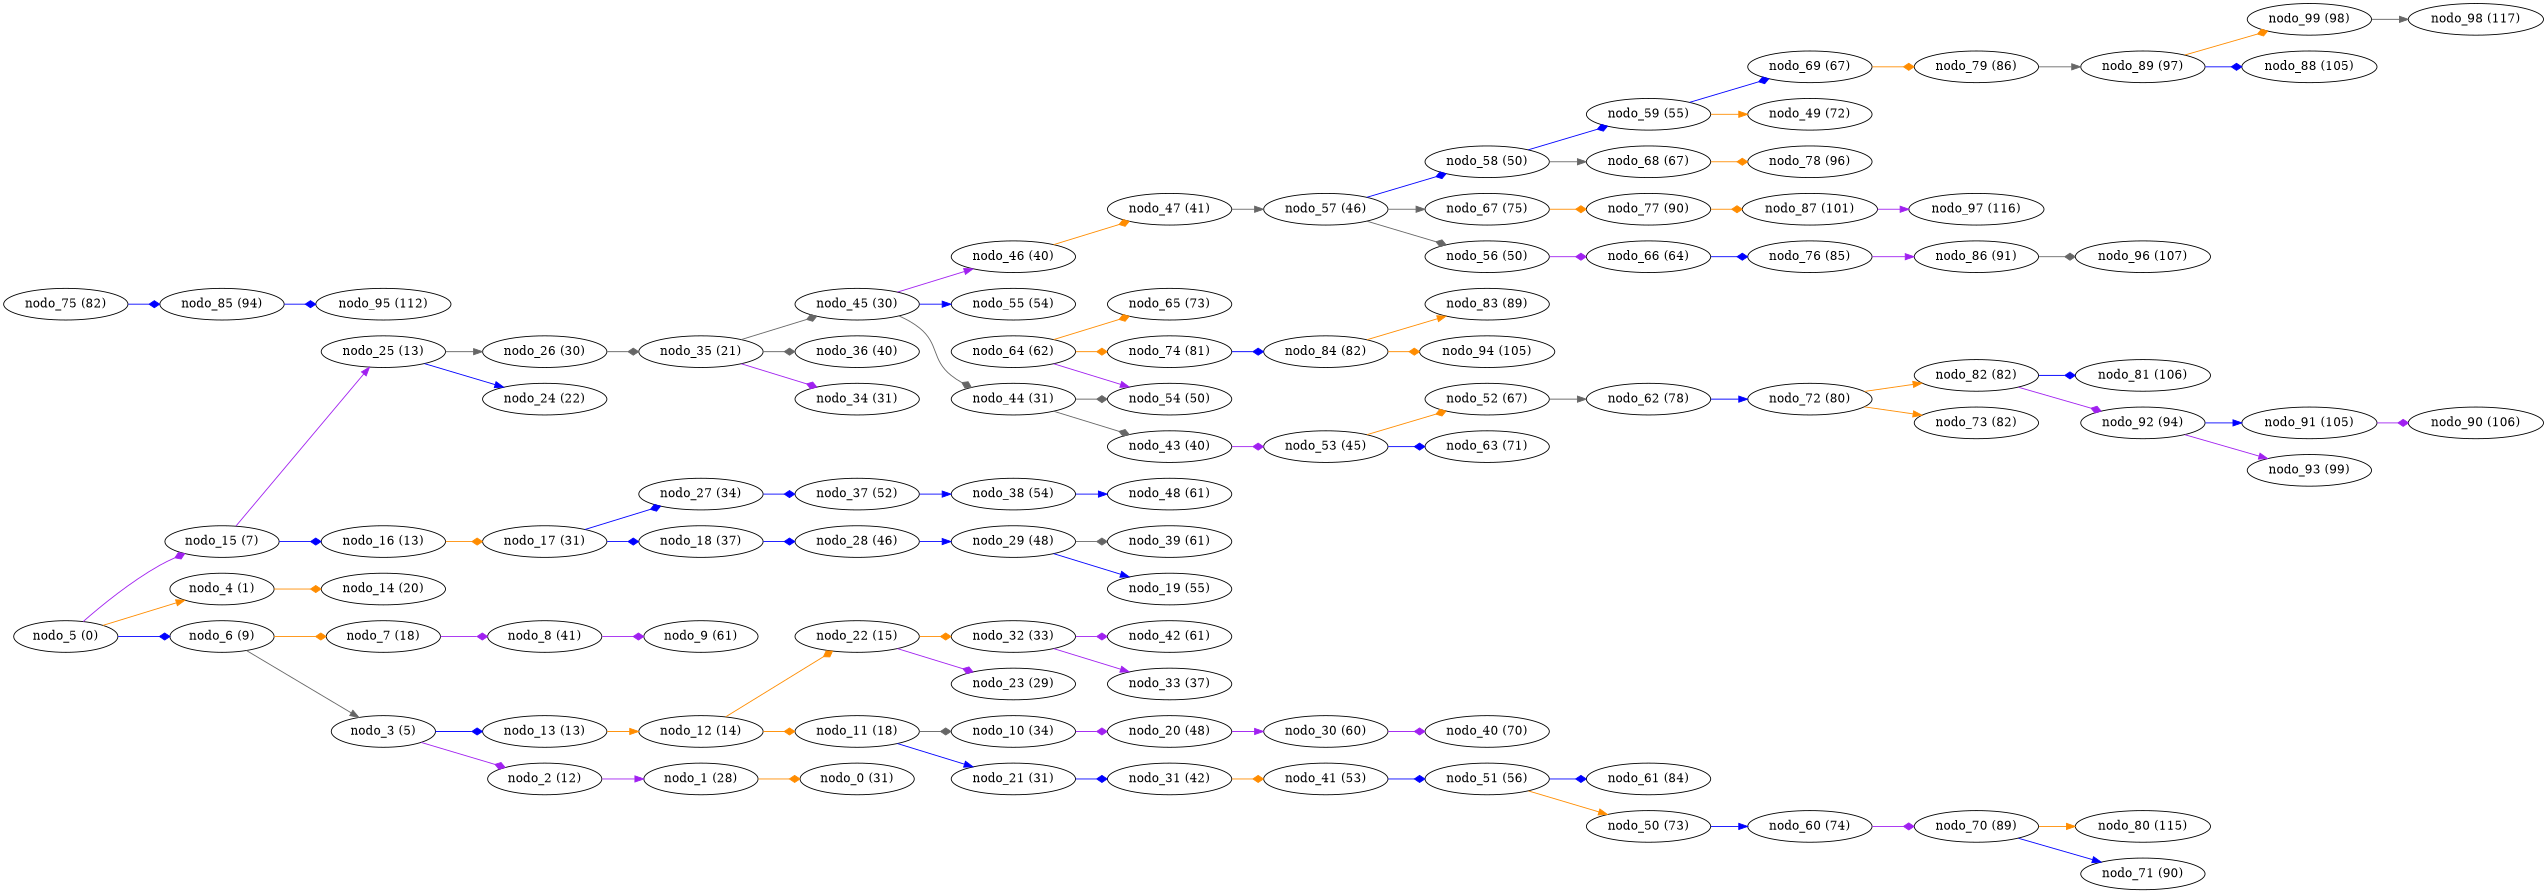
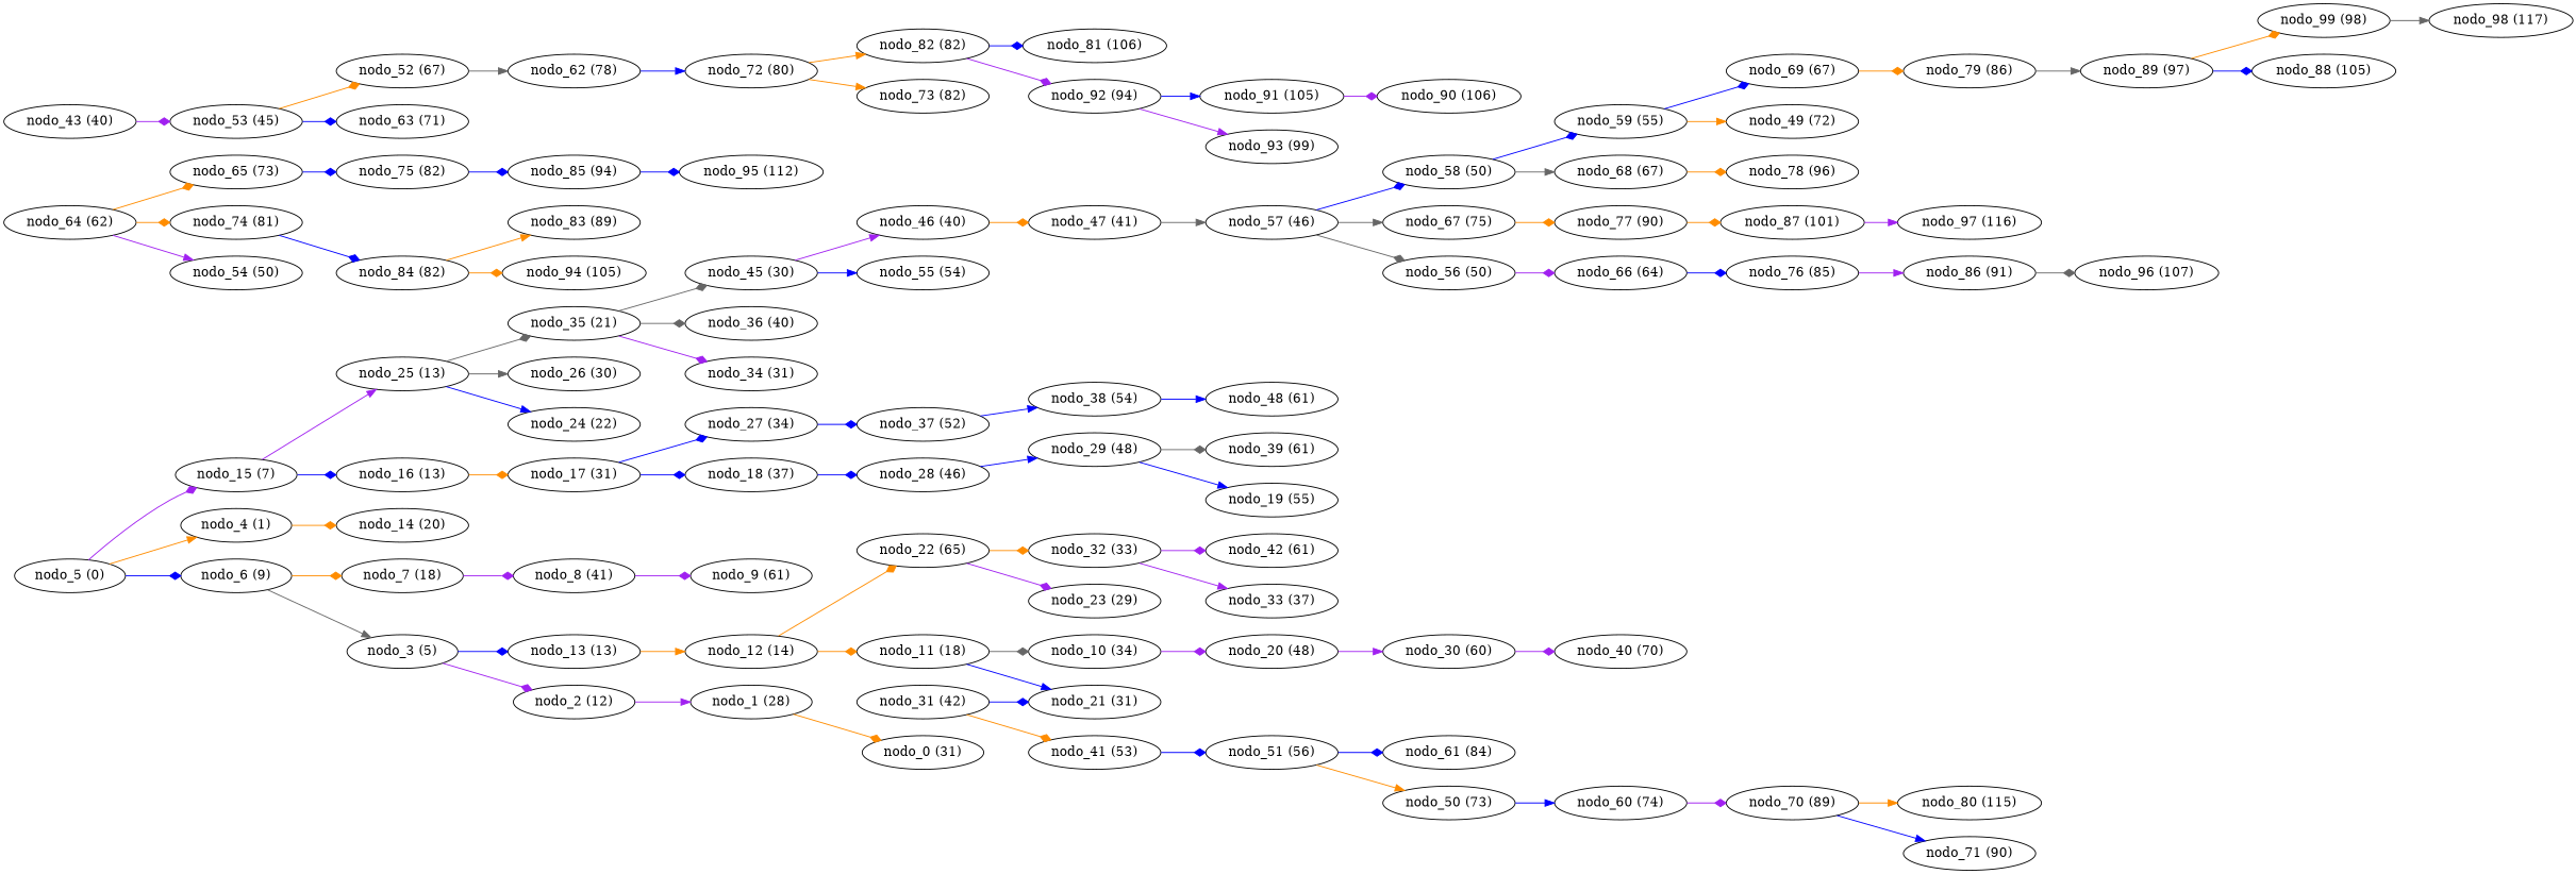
  digraph {
    rankdir=LR
    edge [arrowhead=diamond color=blue weight=1]
    "nodo_99 (98)"
    "nodo_98 (117)"
    "nodo_87 (101)"
    "nodo_97 (116)"
    "nodo_70 (89)"
    "nodo_80 (115)"
    "nodo_71 (90)"
    "nodo_85 (94)"
    "nodo_95 (112)"
    "nodo_84 (82)"
    "nodo_83 (89)"
    "nodo_94 (105)"
    "nodo_86 (91)"
    "nodo_96 (107)"
    "nodo_89 (97)"
    "nodo_88 (105)"
    "nodo_91 (105)"
    "nodo_90 (106)"
    "nodo_82 (82)"
    "nodo_81 (106)"
    "nodo_92 (94)"
    "nodo_93 (99)"
    n23 [label="nodo_75 (82)"]
    "nodo_77 (90)"
    "nodo_79 (86)"
    "nodo_68 (67)"
    "nodo_78 (96)"
    "nodo_76 (85)"
    "nodo_67 (75)"
    "nodo_60 (74)"
    "nodo_72 (80)"
    "nodo_73 (82)"
    "nodo_69 (67)"
    "nodo_66 (64)"
    "nodo_65 (73)"
    "nodo_64 (62)"
    "nodo_74 (81)"
    "nodo_54 (50)"
    "nodo_51 (56)"
    "nodo_61 (84)"
    "nodo_50 (73)"
    "nodo_62 (78)"
    "nodo_30 (60)"
    "nodo_40 (70)"
    "nodo_52 (67)"
    "nodo_57 (46)"
    "nodo_58 (50)"
    "nodo_56 (50)"
    "nodo_59 (55)"
    "nodo_49 (72)"
    "nodo_53 (45)"
    "nodo_63 (71)"
    "nodo_38 (54)"
    "nodo_48 (61)"
    "nodo_20 (48)"
    "nodo_32 (33)"
    "nodo_42 (61)"
    "nodo_33 (37)"
    "nodo_29 (48)"
    "nodo_39 (61)"
    "nodo_19 (55)"
    "nodo_8 (41)"
    "nodo_9 (61)"
    "nodo_37 (52)"
    "nodo_41 (53)"
    "nodo_45 (30)"
    "nodo_55 (54)"
-   "nodo_44 (31)"
    "nodo_46 (40)"
    "nodo_43 (40)"
    "nodo_47 (41)"
    "nodo_10 (34)"
    "nodo_31 (42)"
    "nodo_27 (34)"
    "nodo_28 (46)"
    "nodo_18 (37)"
    "nodo_21 (31)"
-   "nodo_22 (15)"
+   "nodo_22 (15)" [label="nodo_22 (65)"]
    "nodo_23 (29)"
    "nodo_7 (18)"
    "nodo_35 (21)"
    "nodo_36 (40)"
    "nodo_34 (31)"
    "nodo_17 (31)"
    "nodo_11 (18)"
    "nodo_12 (14)"
    "nodo_13 (13)"
    "nodo_25 (13)"
    "nodo_26 (30)"
    "nodo_24 (22)"
    "nodo_16 (13)"
    "nodo_1 (28)"
    "nodo_0 (31)"
    "nodo_2 (12)"
    "nodo_4 (1)"
    "nodo_14 (20)"
    "nodo_3 (5)"
    "nodo_6 (9)"
    "nodo_15 (7)"
    "nodo_5 (0)"
    "nodo_99 (98)" -> "nodo_98 (117)" [arrowhead=normal color=gray40 weight=19]
    "nodo_87 (101)" -> "nodo_97 (116)" [arrowhead=normal color=purple weight=15]
    "nodo_70 (89)" -> "nodo_80 (115)" [arrowhead=normal color=darkorange weight=26]
    "nodo_70 (89)" -> "nodo_71 (90)" [arrowhead=normal]
    "nodo_85 (94)" -> "nodo_95 (112)" [weight=18]
    "nodo_84 (82)" -> "nodo_83 (89)" [arrowhead=normal color=darkorange weight=7]
    "nodo_84 (82)" -> "nodo_94 (105)" [color=darkorange weight=23]
    "nodo_86 (91)" -> "nodo_96 (107)" [color=gray40 weight=16]
    "nodo_89 (97)" -> "nodo_99 (98)" [color=darkorange]
    "nodo_89 (97)" -> "nodo_88 (105)" [weight=8]
    "nodo_91 (105)" -> "nodo_90 (106)" [color=purple]
    "nodo_82 (82)" -> "nodo_81 (106)" [weight=24]
    "nodo_82 (82)" -> "nodo_92 (94)" [color=purple weight=12]
    "nodo_92 (94)" -> "nodo_91 (105)" [arrowhead=normal weight=11]
    "nodo_92 (94)" -> "nodo_93 (99)" [arrowhead=normal color=purple weight=5]
    n23 -> "nodo_85 (94)" [weight=11]
    "nodo_77 (90)" -> "nodo_87 (101)" [color=darkorange weight=11]
    "nodo_79 (86)" -> "nodo_89 (97)" [arrowhead=normal color=gray40 weight=11]
    "nodo_68 (67)" -> "nodo_78 (96)" [color=darkorange weight=29]
    "nodo_76 (85)" -> "nodo_86 (91)" [arrowhead=normal color=purple weight=6]
    "nodo_67 (75)" -> "nodo_77 (90)" [color=darkorange weight=15]
    "nodo_60 (74)" -> "nodo_70 (89)" [color=purple weight=15]
    "nodo_72 (80)" -> "nodo_82 (82)" [arrowhead=normal color=darkorange weight=2]
    "nodo_72 (80)" -> "nodo_73 (82)" [arrowhead=normal color=darkorange weight=2]
    "nodo_69 (67)" -> "nodo_79 (86)" [color=darkorange weight=19]
    "nodo_66 (64)" -> "nodo_76 (85)" [weight=21]
+   "nodo_65 (73)" -> n23 [weight=10]
    "nodo_64 (62)" -> "nodo_65 (73)" [color=darkorange weight=11]
    "nodo_64 (62)" -> "nodo_74 (81)" [color=darkorange weight=19]
    "nodo_64 (62)" -> "nodo_54 (50)" [arrowhead=normal color=purple weight=12]
    "nodo_74 (81)" -> "nodo_84 (82)"
    "nodo_51 (56)" -> "nodo_61 (84)" [weight=28]
    "nodo_51 (56)" -> "nodo_50 (73)" [arrowhead=normal color=darkorange weight=17]
    "nodo_50 (73)" -> "nodo_60 (74)" [arrowhead=normal]
    "nodo_62 (78)" -> "nodo_72 (80)" [arrowhead=normal weight=2]
    "nodo_30 (60)" -> "nodo_40 (70)" [color=purple weight=10]
    "nodo_52 (67)" -> "nodo_62 (78)" [arrowhead=normal color=gray40 weight=11]
    "nodo_57 (46)" -> "nodo_67 (75)" [arrowhead=normal color=gray40 weight=29]
    "nodo_57 (46)" -> "nodo_58 (50)" [weight=4]
    "nodo_57 (46)" -> "nodo_56 (50)" [color=gray40 weight=4]
    "nodo_58 (50)" -> "nodo_68 (67)" [arrowhead=normal color=gray40 weight=17]
    "nodo_58 (50)" -> "nodo_59 (55)" [weight=5]
    "nodo_56 (50)" -> "nodo_66 (64)" [color=purple weight=14]
    "nodo_59 (55)" -> "nodo_69 (67)" [weight=12]
    "nodo_59 (55)" -> "nodo_49 (72)" [arrowhead=normal color=darkorange weight=17]
    "nodo_53 (45)" -> "nodo_52 (67)" [color=darkorange weight=22]
    "nodo_53 (45)" -> "nodo_63 (71)" [weight=26]
    "nodo_38 (54)" -> "nodo_48 (61)" [arrowhead=normal weight=7]
    "nodo_20 (48)" -> "nodo_30 (60)" [arrowhead=normal color=purple weight=12]
    "nodo_32 (33)" -> "nodo_42 (61)" [color=purple weight=28]
    "nodo_32 (33)" -> "nodo_33 (37)" [arrowhead=normal color=purple weight=4]
    "nodo_29 (48)" -> "nodo_39 (61)" [color=gray40 weight=13]
    "nodo_29 (48)" -> "nodo_19 (55)" [arrowhead=normal weight=7]
    "nodo_8 (41)" -> "nodo_9 (61)" [color=purple weight=20]
    "nodo_37 (52)" -> "nodo_38 (54)" [arrowhead=normal weight=2]
    "nodo_41 (53)" -> "nodo_51 (56)" [weight=3]
    "nodo_45 (30)" -> "nodo_55 (54)" [arrowhead=normal weight=24]
-   "nodo_45 (30)" -> "nodo_44 (31)" [color=gray40]
    "nodo_45 (30)" -> "nodo_46 (40)" [arrowhead=normal color=purple weight=10]
-   "nodo_44 (31)" -> "nodo_54 (50)" [color=gray40 weight=19]
-   "nodo_44 (31)" -> "nodo_43 (40)" [color=gray40 weight=9]
    "nodo_46 (40)" -> "nodo_47 (41)" [color=darkorange]
    "nodo_43 (40)" -> "nodo_53 (45)" [color=purple weight=5]
    "nodo_47 (41)" -> "nodo_57 (46)" [arrowhead=normal color=gray40 weight=5]
    "nodo_10 (34)" -> "nodo_20 (48)" [color=purple weight=14]
    "nodo_31 (42)" -> "nodo_41 (53)" [color=darkorange weight=11]
    "nodo_27 (34)" -> "nodo_37 (52)" [weight=18]
    "nodo_28 (46)" -> "nodo_29 (48)" [arrowhead=normal weight=2]
    "nodo_18 (37)" -> "nodo_28 (46)" [weight=9]
-   "nodo_21 (31)" -> "nodo_31 (42)" [weight=11]
+   "nodo_31 (42)" -> "nodo_21 (31)" [weight=11]
    "nodo_22 (15)" -> "nodo_32 (33)" [color=darkorange weight=18]
    "nodo_22 (15)" -> "nodo_23 (29)" [color=purple weight=14]
    "nodo_7 (18)" -> "nodo_8 (41)" [color=purple weight=23]
    "nodo_35 (21)" -> "nodo_45 (30)" [color=gray40 weight=9]
    "nodo_35 (21)" -> "nodo_36 (40)" [color=gray40 weight=19]
    "nodo_35 (21)" -> "nodo_34 (31)" [color=purple weight=10]
    "nodo_17 (31)" -> "nodo_27 (34)" [weight=3]
    "nodo_17 (31)" -> "nodo_18 (37)" [weight=6]
    "nodo_11 (18)" -> "nodo_10 (34)" [color=gray40 weight=16]
    "nodo_11 (18)" -> "nodo_21 (31)" [arrowhead=normal weight=13]
    "nodo_12 (14)" -> "nodo_22 (15)" [color=darkorange]
    "nodo_12 (14)" -> "nodo_11 (18)" [color=darkorange weight=4]
    "nodo_13 (13)" -> "nodo_12 (14)" [arrowhead=normal color=darkorange]
-   "nodo_26 (30)" -> "nodo_35 (21)" [color=gray40 weight=8]
+   "nodo_25 (13)" -> "nodo_35 (21)" [color=gray40 weight=8]
    "nodo_25 (13)" -> "nodo_26 (30)" [arrowhead=normal color=gray40 weight=17]
    "nodo_25 (13)" -> "nodo_24 (22)" [arrowhead=normal weight=9]
    "nodo_16 (13)" -> "nodo_17 (31)" [color=darkorange weight=18]
    "nodo_1 (28)" -> "nodo_0 (31)" [color=darkorange weight=3]
    "nodo_2 (12)" -> "nodo_1 (28)" [arrowhead=normal color=purple weight=16]
    "nodo_4 (1)" -> "nodo_14 (20)" [color=darkorange weight=19]
    "nodo_3 (5)" -> "nodo_13 (13)" [weight=8]
    "nodo_3 (5)" -> "nodo_2 (12)" [color=purple weight=7]
    "nodo_6 (9)" -> "nodo_7 (18)" [color=darkorange weight=9]
    "nodo_6 (9)" -> "nodo_3 (5)" [arrowhead=normal color=gray40 weight=4]
    "nodo_15 (7)" -> "nodo_25 (13)" [arrowhead=normal color=purple weight=6]
    "nodo_15 (7)" -> "nodo_16 (13)" [weight=6]
    "nodo_5 (0)" -> "nodo_4 (1)" [arrowhead=normal color=darkorange]
    "nodo_5 (0)" -> "nodo_6 (9)" [weight=9]
    "nodo_5 (0)" -> "nodo_15 (7)" [color=purple weight=7]
  }
